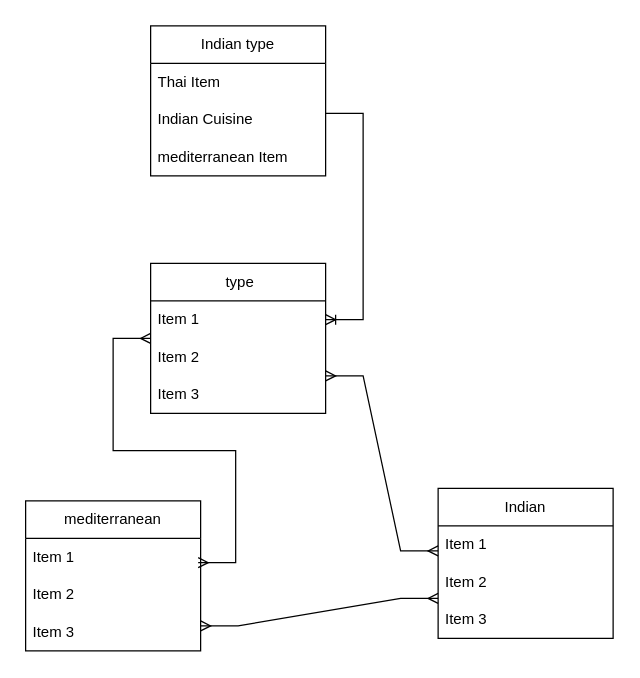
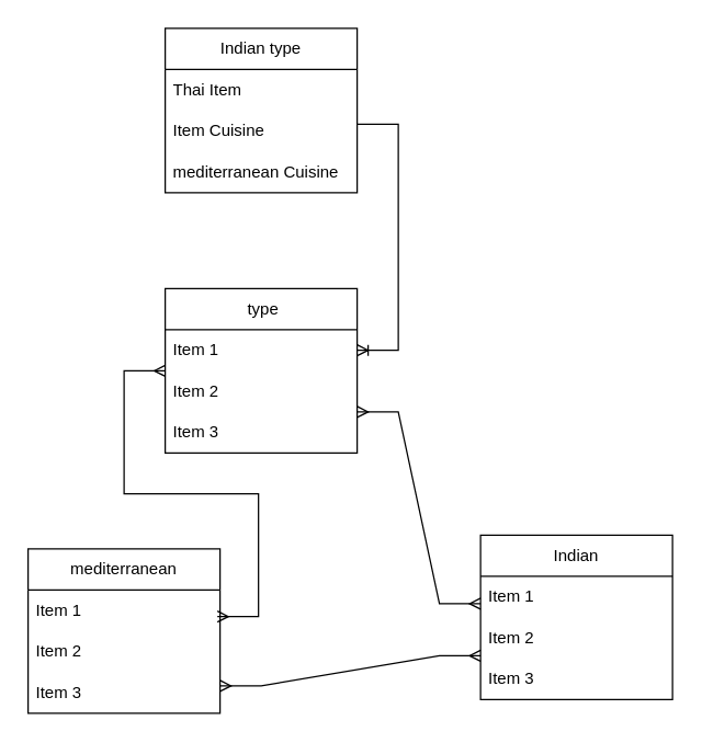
  <mxCell id="0" />
  <mxCell id="1" parent="0" />
  <mxCell id="2" value="Indian type" style="swimlane;fontStyle=0;childLayout=stackLayout;horizontal=1;startSize=30;horizontalStack=0;resizeParent=1;resizeParentMax=0;resizeLast=0;collapsible=1;marginBottom=0;whiteSpace=wrap;html=1;" parent="1" vertex="1"><mxGeometry x="120" y="20" width="140" height="120" as="geometry" /></mxCell>
  <mxCell id="3" value="Thai Item" style="text;strokeColor=none;fillColor=none;align=left;verticalAlign=middle;spacingLeft=4;spacingRight=4;overflow=hidden;points=[[0,0.5],[1,0.5]];portConstraint=eastwest;rotatable=0;whiteSpace=wrap;html=1;" parent="2" vertex="1"><mxGeometry y="30" width="140" height="30" as="geometry" /></mxCell>
- <mxCell id="4" value="Indian Cuisine" style="text;strokeColor=none;fillColor=none;align=left;verticalAlign=middle;spacingLeft=4;spacingRight=4;overflow=hidden;points=[[0,0.5],[1,0.5]];portConstraint=eastwest;rotatable=0;whiteSpace=wrap;html=1;" parent="2" vertex="1"><mxGeometry y="60" width="140" height="30" as="geometry" /></mxCell>
- <mxCell id="5" value="mediterranean Item" style="text;strokeColor=none;fillColor=none;align=left;verticalAlign=middle;spacingLeft=4;spacingRight=4;overflow=hidden;points=[[0,0.5],[1,0.5]];portConstraint=eastwest;rotatable=0;whiteSpace=wrap;html=1;" parent="2" vertex="1"><mxGeometry y="90" width="140" height="30" as="geometry" /></mxCell>
+ <mxCell id="4" value="Item Cuisine" style="text;strokeColor=none;fillColor=none;align=left;verticalAlign=middle;spacingLeft=4;spacingRight=4;overflow=hidden;points=[[0,0.5],[1,0.5]];portConstraint=eastwest;rotatable=0;whiteSpace=wrap;html=1;" parent="2" vertex="1"><mxGeometry y="60" width="140" height="30" as="geometry" /></mxCell>
+ <mxCell id="5" value="mediterranean Cuisine" style="text;strokeColor=none;fillColor=none;align=left;verticalAlign=middle;spacingLeft=4;spacingRight=4;overflow=hidden;points=[[0,0.5],[1,0.5]];portConstraint=eastwest;rotatable=0;whiteSpace=wrap;html=1;" parent="2" vertex="1"><mxGeometry y="90" width="140" height="30" as="geometry" /></mxCell>
  <mxCell id="6" value="&amp;nbsp;type" style="swimlane;fontStyle=0;childLayout=stackLayout;horizontal=1;startSize=30;horizontalStack=0;resizeParent=1;resizeParentMax=0;resizeLast=0;collapsible=1;marginBottom=0;whiteSpace=wrap;html=1;" parent="1" vertex="1"><mxGeometry x="120" y="210" width="140" height="120" as="geometry" /></mxCell>
  <mxCell id="7" value="Item 1" style="text;strokeColor=none;fillColor=none;align=left;verticalAlign=middle;spacingLeft=4;spacingRight=4;overflow=hidden;points=[[0,0.5],[1,0.5]];portConstraint=eastwest;rotatable=0;whiteSpace=wrap;html=1;" parent="6" vertex="1"><mxGeometry y="30" width="140" height="30" as="geometry" /></mxCell>
  <mxCell id="8" value="Item 2" style="text;strokeColor=none;fillColor=none;align=left;verticalAlign=middle;spacingLeft=4;spacingRight=4;overflow=hidden;points=[[0,0.5],[1,0.5]];portConstraint=eastwest;rotatable=0;whiteSpace=wrap;html=1;" parent="6" vertex="1"><mxGeometry y="60" width="140" height="30" as="geometry" /></mxCell>
  <mxCell id="9" value="Item 3" style="text;strokeColor=none;fillColor=none;align=left;verticalAlign=middle;spacingLeft=4;spacingRight=4;overflow=hidden;points=[[0,0.5],[1,0.5]];portConstraint=eastwest;rotatable=0;whiteSpace=wrap;html=1;" parent="6" vertex="1"><mxGeometry y="90" width="140" height="30" as="geometry" /></mxCell>
  <mxCell id="10" value="mediterranean" style="swimlane;fontStyle=0;childLayout=stackLayout;horizontal=1;startSize=30;horizontalStack=0;resizeParent=1;resizeParentMax=0;resizeLast=0;collapsible=1;marginBottom=0;whiteSpace=wrap;html=1;" parent="1" vertex="1"><mxGeometry x="20" y="400" width="140" height="120" as="geometry" /></mxCell>
  <mxCell id="11" value="Item 1" style="text;strokeColor=none;fillColor=none;align=left;verticalAlign=middle;spacingLeft=4;spacingRight=4;overflow=hidden;points=[[0,0.5],[1,0.5]];portConstraint=eastwest;rotatable=0;whiteSpace=wrap;html=1;" parent="10" vertex="1"><mxGeometry y="30" width="140" height="30" as="geometry" /></mxCell>
  <mxCell id="12" value="Item 2" style="text;strokeColor=none;fillColor=none;align=left;verticalAlign=middle;spacingLeft=4;spacingRight=4;overflow=hidden;points=[[0,0.5],[1,0.5]];portConstraint=eastwest;rotatable=0;whiteSpace=wrap;html=1;" parent="10" vertex="1"><mxGeometry y="60" width="140" height="30" as="geometry" /></mxCell>
  <mxCell id="13" value="Item 3" style="text;strokeColor=none;fillColor=none;align=left;verticalAlign=middle;spacingLeft=4;spacingRight=4;overflow=hidden;points=[[0,0.5],[1,0.5]];portConstraint=eastwest;rotatable=0;whiteSpace=wrap;html=1;" parent="10" vertex="1"><mxGeometry y="90" width="140" height="30" as="geometry" /></mxCell>
  <mxCell id="14" value="Indian" style="swimlane;fontStyle=0;childLayout=stackLayout;horizontal=1;startSize=30;horizontalStack=0;resizeParent=1;resizeParentMax=0;resizeLast=0;collapsible=1;marginBottom=0;whiteSpace=wrap;html=1;" parent="1" vertex="1"><mxGeometry x="350" y="390" width="140" height="120" as="geometry" /></mxCell>
  <mxCell id="15" value="Item 1" style="text;strokeColor=none;fillColor=none;align=left;verticalAlign=middle;spacingLeft=4;spacingRight=4;overflow=hidden;points=[[0,0.5],[1,0.5]];portConstraint=eastwest;rotatable=0;whiteSpace=wrap;html=1;" parent="14" vertex="1"><mxGeometry y="30" width="140" height="30" as="geometry" /></mxCell>
  <mxCell id="16" value="Item 2" style="text;strokeColor=none;fillColor=none;align=left;verticalAlign=middle;spacingLeft=4;spacingRight=4;overflow=hidden;points=[[0,0.5],[1,0.5]];portConstraint=eastwest;rotatable=0;whiteSpace=wrap;html=1;" parent="14" vertex="1"><mxGeometry y="60" width="140" height="30" as="geometry" /></mxCell>
  <mxCell id="17" value="Item 3" style="text;strokeColor=none;fillColor=none;align=left;verticalAlign=middle;spacingLeft=4;spacingRight=4;overflow=hidden;points=[[0,0.5],[1,0.5]];portConstraint=eastwest;rotatable=0;whiteSpace=wrap;html=1;" parent="14" vertex="1"><mxGeometry y="90" width="140" height="30" as="geometry" /></mxCell>
  <mxCell id="18" value="" style="edgeStyle=entityRelationEdgeStyle;fontSize=12;html=1;endArrow=ERoneToMany;rounded=0;entryX=1;entryY=0.5;entryDx=0;entryDy=0;" parent="1" target="7" edge="1"><mxGeometry width="100" height="100" relative="1" as="geometry"><mxPoint x="260" y="90" as="sourcePoint" /><mxPoint x="350" y="280" as="targetPoint" /></mxGeometry></mxCell>
  <mxCell id="19" value="" style="edgeStyle=entityRelationEdgeStyle;fontSize=12;html=1;endArrow=ERmany;startArrow=ERmany;rounded=0;exitX=0.986;exitY=-0.352;exitDx=0;exitDy=0;exitPerimeter=0;" parent="1" source="12" edge="1"><mxGeometry width="100" height="100" relative="1" as="geometry"><mxPoint x="200" y="470" as="sourcePoint" /><mxPoint x="120" y="270" as="targetPoint" /><Array as="points"><mxPoint x="60" y="270" /><mxPoint x="170" y="430" /><mxPoint x="80" y="420" /><mxPoint x="50" y="320" /><mxPoint x="30" y="320" /></Array></mxGeometry></mxCell>
  <mxCell id="20" value="" style="edgeStyle=entityRelationEdgeStyle;fontSize=12;html=1;endArrow=ERmany;startArrow=ERmany;rounded=0;entryX=0;entryY=-0.333;entryDx=0;entryDy=0;entryPerimeter=0;" parent="1" target="16" edge="1"><mxGeometry width="100" height="100" relative="1" as="geometry"><mxPoint x="260" y="300" as="sourcePoint" /><mxPoint x="340" y="440" as="targetPoint" /><Array as="points"><mxPoint x="400" y="430" /><mxPoint x="320" y="500" /><mxPoint x="230" y="470" /><mxPoint x="420" y="410" /></Array></mxGeometry></mxCell>
  <mxCell id="21" value="" style="edgeStyle=entityRelationEdgeStyle;fontSize=12;html=1;endArrow=ERmany;startArrow=ERmany;rounded=0;" parent="1" edge="1"><mxGeometry width="100" height="100" relative="1" as="geometry"><mxPoint x="160" y="500" as="sourcePoint" /><mxPoint x="350" y="478" as="targetPoint" /></mxGeometry></mxCell>
